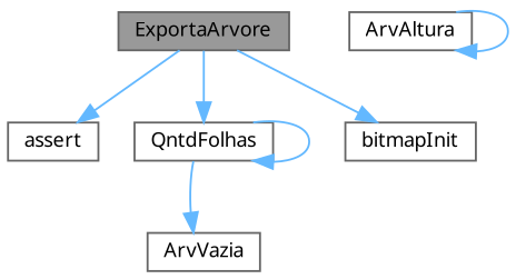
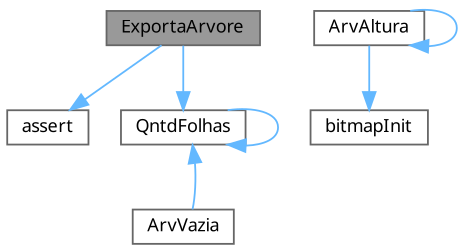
  digraph {
    fontname="Noto Sans"
    rankdir=TB
    node [color=grey40 fillcolor=white fontname="Noto Sans" fontsize=10 shape=box style=filled]
    edge [color=steelblue1 fontname="Noto Sans" fontsize=10 labelfontname=Helvetica labelfontsize=10 style=solid]
    n1 [color=gray40 fillcolor=grey60 fontcolor=black height=0.2 label=ExportaArvore width=0.4]
    n2 [height=0.2 label=assert width=0.4]
    n3 [height=0.2 label=bitmapInit width=0.4]
    n4 [height=0.2 label=QntdFolhas width=0.4]
    n5 [height=0.2 label=ArvAltura width=0.4]
    n6 [height=0.2 label=ArvVazia width=0.4]
    n1 -> n2
-   n1 -> n3
+   n5 -> n3
    n1 -> n4
    n4 -> n4
-   n4 -> n6
+   n6 -> n4
    n5 -> n5
  }
